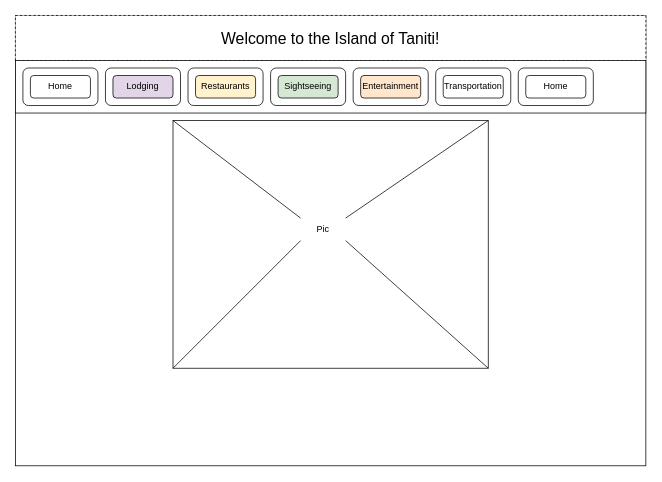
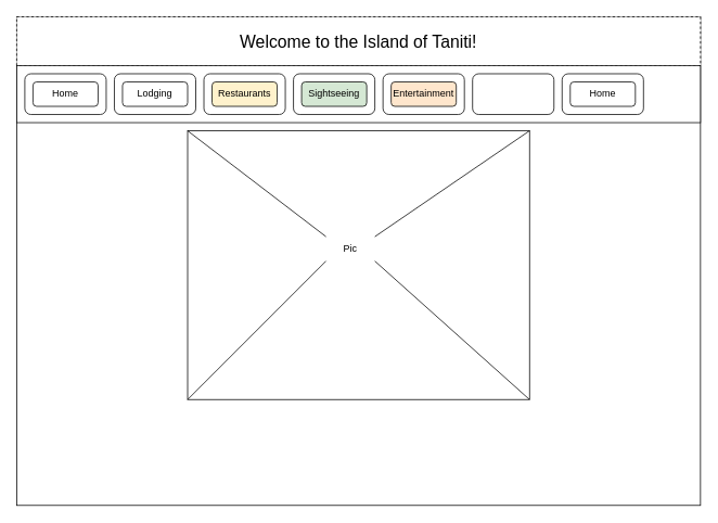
  <mxCell id="0" />
  <mxCell id="1" parent="0" />
  <mxCell id="2" value="" style="rounded=0;whiteSpace=wrap;html=1;" parent="1" vertex="1"><mxGeometry y="20" width="840" height="600" as="geometry" x="20" /></mxCell>
  <mxCell id="3" value="&lt;font style=&quot;font-size: 21px;&quot;&gt;Welcome to the Island of Taniti!&lt;/font&gt;" style="rounded=0;whiteSpace=wrap;html=1;dashed=1;" parent="1" vertex="1"><mxGeometry y="20" width="840" height="60" as="geometry" x="20" /></mxCell>
  <mxCell id="4" value="" style="rounded=0;whiteSpace=wrap;html=1;" parent="1" vertex="1"><mxGeometry y="80" width="840" height="70" as="geometry" x="20" /></mxCell>
  <mxCell id="5" value="" style="group" parent="1" vertex="1" connectable="0"><mxGeometry x="30" y="90" width="100" height="50" as="geometry" /></mxCell>
  <mxCell id="6" value="" style="rounded=1;whiteSpace=wrap;html=1;" parent="5" vertex="1"><mxGeometry width="100" height="50" as="geometry" /></mxCell>
  <mxCell id="7" value="Home" style="rounded=1;whiteSpace=wrap;html=1;" parent="5" vertex="1"><mxGeometry x="10" y="10" width="80" height="30" as="geometry" /></mxCell>
  <mxCell id="8" value="" style="group" parent="1" vertex="1" connectable="0"><mxGeometry x="140" y="90" width="100" height="50" as="geometry" /></mxCell>
  <mxCell id="9" value="" style="rounded=1;whiteSpace=wrap;html=1;" parent="8" vertex="1"><mxGeometry width="100" height="50" as="geometry" /></mxCell>
- <mxCell id="10" value="Lodging" style="rounded=1;whiteSpace=wrap;html=1;fillColor=#e1d5e7;" parent="8" vertex="1"><mxGeometry x="10" y="10" width="80" height="30" as="geometry" /></mxCell>
+ <mxCell id="10" value="Lodging" style="rounded=1;whiteSpace=wrap;html=1;" parent="8" vertex="1"><mxGeometry x="10" y="10" width="80" height="30" as="geometry" /></mxCell>
  <mxCell id="11" value="" style="group" parent="1" vertex="1" connectable="0"><mxGeometry x="250" y="90" width="100" height="50" as="geometry" /></mxCell>
  <mxCell id="12" value="" style="rounded=1;whiteSpace=wrap;html=1;" parent="11" vertex="1"><mxGeometry width="100" height="50" as="geometry" /></mxCell>
  <mxCell id="13" value="Restaurants" style="rounded=1;whiteSpace=wrap;html=1;fillColor=#fff2cc;" parent="11" vertex="1"><mxGeometry x="10" y="10" width="80" height="30" as="geometry" /></mxCell>
  <mxCell id="14" value="" style="group" parent="1" vertex="1" connectable="0"><mxGeometry x="360" y="90" width="100" height="50" as="geometry" /></mxCell>
  <mxCell id="15" value="" style="rounded=1;whiteSpace=wrap;html=1;" parent="14" vertex="1"><mxGeometry width="100" height="50" as="geometry" /></mxCell>
  <mxCell id="16" value="Sightseeing" style="rounded=1;whiteSpace=wrap;html=1;fillColor=#d5e8d4;" parent="14" vertex="1"><mxGeometry x="10" y="10" width="80" height="30" as="geometry" /></mxCell>
  <mxCell id="17" value="" style="group" parent="1" vertex="1" connectable="0"><mxGeometry x="470" y="90" width="100" height="50" as="geometry" /></mxCell>
  <mxCell id="18" value="" style="rounded=1;whiteSpace=wrap;html=1;" parent="17" vertex="1"><mxGeometry width="100" height="50" as="geometry" /></mxCell>
  <mxCell id="19" value="Entertainment" style="rounded=1;whiteSpace=wrap;html=1;fillColor=#ffe6cc;" parent="17" vertex="1"><mxGeometry x="10" y="10" width="80" height="30" as="geometry" /></mxCell>
  <mxCell id="20" value="" style="group" parent="1" vertex="1" connectable="0"><mxGeometry x="580" y="90" width="100" height="50" as="geometry" /></mxCell>
  <mxCell id="21" value="" style="rounded=1;whiteSpace=wrap;html=1;" parent="20" vertex="1"><mxGeometry width="100" height="50" as="geometry" /></mxCell>
- <mxCell id="22" value="Transportation" style="rounded=1;whiteSpace=wrap;html=1;" parent="20" vertex="1"><mxGeometry x="10" y="10" width="80" height="30" as="geometry" /></mxCell>
  <mxCell id="23" value="" style="group" parent="1" vertex="1" connectable="0"><mxGeometry x="690" y="90" width="100" height="50" as="geometry" /></mxCell>
  <mxCell id="24" value="" style="rounded=1;whiteSpace=wrap;html=1;" parent="23" vertex="1"><mxGeometry width="100" height="50" as="geometry" /></mxCell>
  <mxCell id="25" value="Home" style="rounded=1;whiteSpace=wrap;html=1;" parent="23" vertex="1"><mxGeometry x="10" y="10" width="80" height="30" as="geometry" /></mxCell>
  <mxCell id="26" value="" style="rounded=0;whiteSpace=wrap;html=1;" parent="1" vertex="1"><mxGeometry x="230" y="160" width="420" height="330" as="geometry" /></mxCell>
  <mxCell id="27" value="Pic" style="text;html=1;align=center;verticalAlign=middle;whiteSpace=wrap;rounded=0;" parent="1" vertex="1"><mxGeometry x="400" y="290" width="60" height="30" as="geometry" /></mxCell>
  <mxCell id="28" value="" style="endArrow=none;html=1;rounded=0;exitX=0;exitY=0;exitDx=0;exitDy=0;entryX=0;entryY=0;entryDx=0;entryDy=0;" parent="1" source="26" target="27" edge="1"><mxGeometry width="50" height="50" relative="1" as="geometry"><mxPoint x="300" y="400" as="sourcePoint" /><mxPoint x="350" y="350" as="targetPoint" /></mxGeometry></mxCell>
  <mxCell id="29" value="" style="endArrow=none;html=1;rounded=0;exitX=0;exitY=1;exitDx=0;exitDy=0;entryX=0;entryY=1;entryDx=0;entryDy=0;" parent="1" source="26" target="27" edge="1"><mxGeometry width="50" height="50" relative="1" as="geometry"><mxPoint x="370" y="410" as="sourcePoint" /><mxPoint x="420" y="360" as="targetPoint" /></mxGeometry></mxCell>
  <mxCell id="30" value="" style="endArrow=none;html=1;rounded=0;exitX=1;exitY=0;exitDx=0;exitDy=0;entryX=1;entryY=0;entryDx=0;entryDy=0;" parent="1" source="27" target="26" edge="1"><mxGeometry width="50" height="50" relative="1" as="geometry"><mxPoint x="530" y="250" as="sourcePoint" /><mxPoint x="580" y="200" as="targetPoint" /></mxGeometry></mxCell>
  <mxCell id="31" value="" style="endArrow=none;html=1;rounded=0;exitX=1;exitY=1;exitDx=0;exitDy=0;entryX=1;entryY=1;entryDx=0;entryDy=0;" parent="1" source="27" target="26" edge="1"><mxGeometry width="50" height="50" relative="1" as="geometry"><mxPoint x="560" y="420" as="sourcePoint" /><mxPoint x="610" y="370" as="targetPoint" /></mxGeometry></mxCell>
